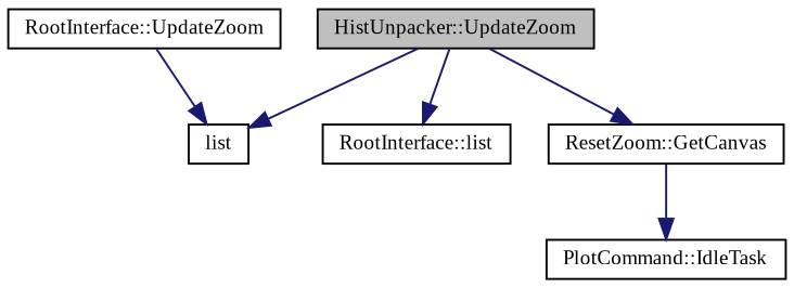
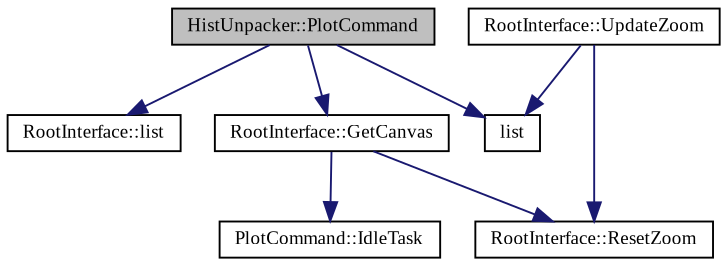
  digraph {
    fontname="Liberation Serif"
    rankdir=TB
    node [color=black fillcolor=white fontname="Liberation Serif" fontsize=10 shape=record style=filled]
    edge [color=midnightblue fontname="Liberation Serif" fontsize=10 labelfontname=Helvetica labelfontsize=10 style=solid]
-   n1 [fillcolor=grey75 fontcolor=black height=0.2 label="HistUnpacker::UpdateZoom" width=0.4]
+   n1 [fillcolor=grey75 fontcolor=black height=0.2 label="HistUnpacker::PlotCommand" width=0.4]
    n2 [height=0.2 label=list width=0.4]
    n3 [height=0.2 label="RootInterface::list" width=0.4]
-   n4 [height=0.2 label="ResetZoom::GetCanvas" width=0.4]
+   n4 [height=0.2 label="RootInterface::GetCanvas" width=0.4]
    n5 [height=0.2 label="PlotCommand::IdleTask" width=0.4]
+   n6 [height=0.2 label="RootInterface::ResetZoom" width=0.4]
    n7 [height=0.2 label="RootInterface::UpdateZoom" width=0.4]
    n1 -> n2
    n1 -> n3
    n1 -> n4
    n4 -> n5
+   n4 -> n6
    n7 -> n2
+   n7 -> n6
  }
